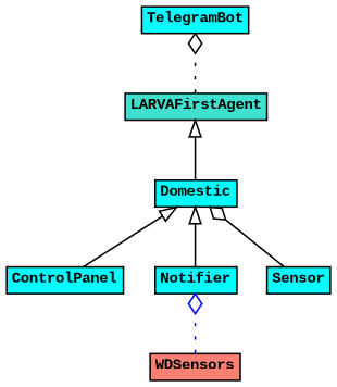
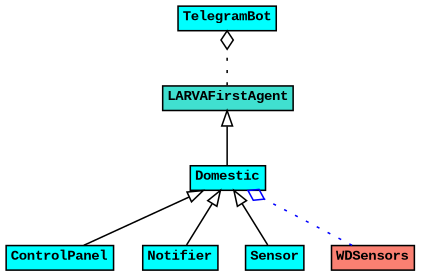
  digraph {
    fontname="Source Code Pro"
    rankdir=BT
    node [fontname="Source Code Pro" shape=plain]
    edge [arrowhead=onormal color=black fontname="Source Code Pro" penwidth=1]
    n1 [label=<<table border="0" cellborder="1" cellspacing="0"><tr><td bgcolor="Turquoise"><FONT face="Courier New" POINT-SIZE="9"><b>LARVAFirstAgent</b></FONT></td></tr> </table>>]
    n2 [label=<<table border="0" cellborder="1" cellspacing="0"><tr><td bgcolor="Cyan"><FONT face="Courier New" POINT-SIZE="9"><b>TelegramBot</b></FONT></td></tr> </table>>]
    n3 [label=<<table border="0" cellborder="1" cellspacing="0"><tr><td bgcolor="Cyan"><FONT face="Courier New" POINT-SIZE="9"><b>ControlPanel</b></FONT></td></tr> </table>>]
    n4 [label=<<table border="0" cellborder="1" cellspacing="0"><tr><td bgcolor="Cyan"><FONT face="Courier New" POINT-SIZE="9"><b>Domestic</b></FONT></td></tr> </table>>]
    n5 [label=<<table border="0" cellborder="1" cellspacing="0"><tr><td bgcolor="Cyan"><FONT face="Courier New" POINT-SIZE="9"><b>Notifier</b></FONT></td></tr> </table>>]
    n6 [label=<<table border="0" cellborder="1" cellspacing="0"><tr><td bgcolor="Cyan"><FONT face="Courier New" POINT-SIZE="9"><b>Sensor</b></FONT></td></tr> </table>>]
    n7 [label=<<table border="0" cellborder="1" cellspacing="0"><tr><td bgcolor="Salmon"><FONT face="Courier New" POINT-SIZE="9"><b>WDSensors</b></FONT></td></tr> </table>>]
    n1 -> n2 [arrowhead=odiamond style=dotted]
    n3 -> n4
    n4 -> n1
    n5 -> n4
-   n6 -> n4 [arrowhead=odiamond]
-   n7 -> n5 [arrowhead=odiamond color=blue style=dotted]
+   n6 -> n4
+   n7 -> n4 [arrowhead=odiamond color=blue style=dotted]
  }
